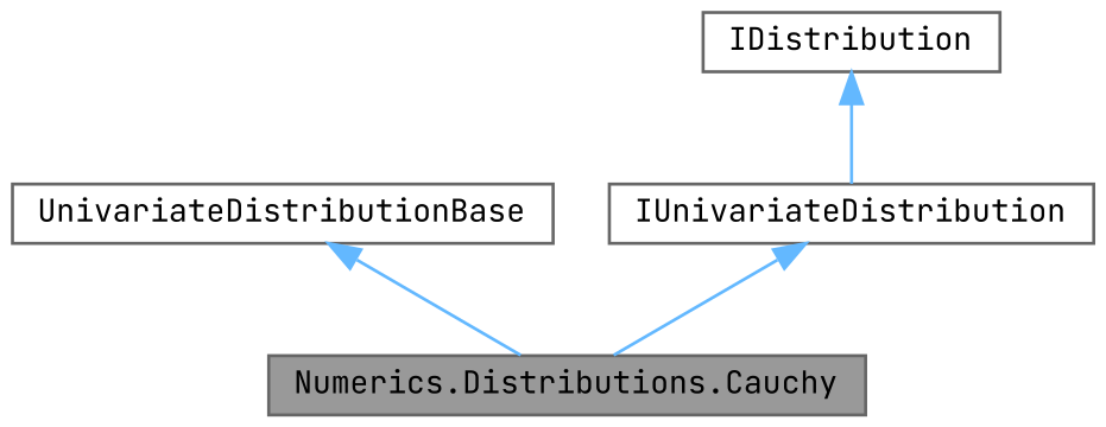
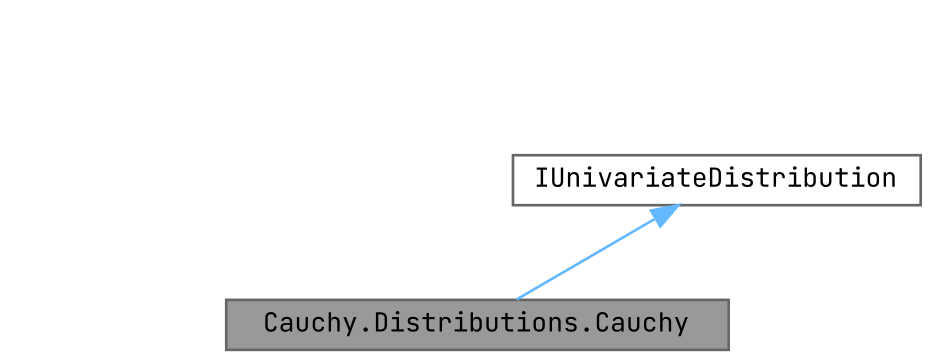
  digraph {
    fontname="JetBrains Mono"
    node [color=gray40 fillcolor=white fontname="JetBrains Mono" fontsize=10 shape=box style=filled]
    edge [color=steelblue1 dir=back fontname="JetBrains Mono" fontsize=10 labelfontname=Helvetica labelfontsize=10 style=solid]
-   n1 [fillcolor=grey60 fontcolor=black height=0.2 label="Numerics.Distributions.Cauchy" width=0.4]
-   n2 [height=0.2 label=UnivariateDistributionBase width=0.4]
+   n1 [fillcolor=grey60 fontcolor=black height=0.2 label="Cauchy.Distributions.Cauchy" width=0.4]
    n3 [height=0.2 label=IUnivariateDistribution width=0.4]
-   n4 [height=0.2 label=IDistribution width=0.4]
-   n2 -> n1
    n3 -> n1
-   n4 -> n3
  }
